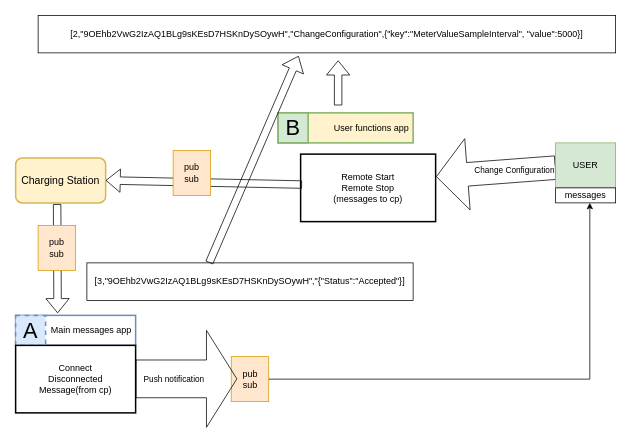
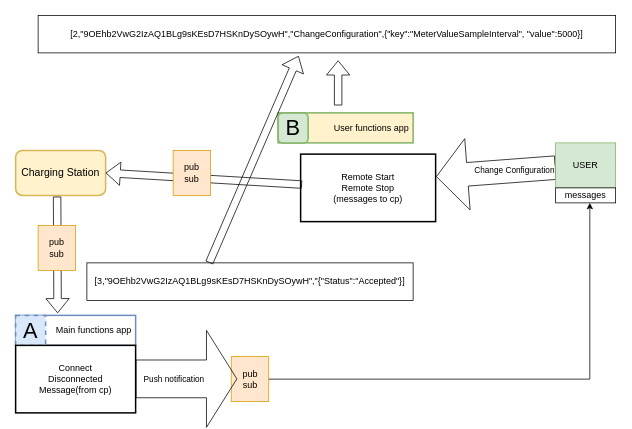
  <mxCell id="0" />
  <mxCell id="1" parent="0" />
  <mxCell id="2" value="&lt;div&gt;User functions app&amp;nbsp; &lt;br&gt;&lt;/div&gt;" style="rounded=0;whiteSpace=wrap;html=1;align=right;strokeWidth=2;strokeColor=#82B366;fillColor=#fff2cc;" vertex="1" parent="1"><mxGeometry x="370" y="150" width="180" height="40" as="geometry" /></mxCell>
- <mxCell id="3" value="&lt;font style=&quot;font-size: 29px;&quot;&gt;B&lt;/font&gt;" style="rounded=0;whiteSpace=wrap;html=1;fillColor=#d5e8d4;strokeColor=#82B366;strokeWidth=2;" vertex="1" parent="1"><mxGeometry x="370" y="150" width="40" height="40" as="geometry" /></mxCell>
+ <mxCell id="3" value="&lt;font style=&quot;font-size: 29px;&quot;&gt;B&lt;/font&gt;" style="whiteSpace=wrap;html=1;fillColor=#d5e8d4;strokeColor=#82B366;strokeWidth=2;rounded=1;" vertex="1" parent="1"><mxGeometry x="370" y="150" width="40" height="40" as="geometry" /></mxCell>
  <mxCell id="4" value="Remote Start &lt;br&gt;Remote Stop&lt;br&gt;(messages to cp)" style="rounded=0;whiteSpace=wrap;html=1;strokeWidth=2;" vertex="1" parent="1"><mxGeometry x="400" y="205" width="180" height="90" as="geometry" /></mxCell>
  <mxCell id="5" value="" style="shape=flexArrow;endArrow=classic;html=1;rounded=0;entryX=1.003;entryY=0.334;entryDx=0;entryDy=0;entryPerimeter=0;endWidth=62.857;endSize=13.5;width=31.429;" edge="1" parent="1" source="8" target="4"><mxGeometry width="50" height="50" relative="1" as="geometry"><mxPoint x="770" y="220" as="sourcePoint" /><mxPoint x="620" y="220" as="targetPoint" /></mxGeometry></mxCell>
  <mxCell id="6" value="Change Configuration" style="edgeLabel;html=1;align=center;verticalAlign=middle;resizable=0;points=[];" vertex="1" connectable="0" parent="5"><mxGeometry x="-0.295" y="-1" relative="1" as="geometry"><mxPoint as="offset" /></mxGeometry></mxCell>
  <mxCell id="7" value="" style="shape=flexArrow;endArrow=classic;html=1;rounded=0;" edge="1" parent="1" target="8"><mxGeometry width="50" height="50" relative="1" as="geometry"><mxPoint x="810" y="220" as="sourcePoint" /><mxPoint x="660" y="220" as="targetPoint" /></mxGeometry></mxCell>
  <mxCell id="8" value="USER" style="rounded=0;whiteSpace=wrap;html=1;fillColor=#d5e8d4;strokeColor=#82b366;" vertex="1" parent="1"><mxGeometry x="740" y="190" width="80" height="60" as="geometry" /></mxCell>
  <mxCell id="9" value="messages" style="rounded=0;whiteSpace=wrap;html=1;" vertex="1" parent="1"><mxGeometry x="740" y="250" width="80" height="20" as="geometry" /></mxCell>
- <mxCell id="10" value="Charging Station&lt;br style=&quot;font-size: 14px;&quot;&gt;" style="rounded=1;whiteSpace=wrap;html=1;strokeWidth=2;fontSize=14;fillColor=#fff2cc;strokeColor=#d6b656;" vertex="1" parent="1"><mxGeometry x="20" y="210" width="120" height="60" as="geometry" /></mxCell>
+ <mxCell id="10" value="Charging Station&lt;br style=&quot;font-size: 14px;&quot;&gt;" style="rounded=1;whiteSpace=wrap;html=1;strokeWidth=2;fontSize=14;fillColor=#fff2cc;strokeColor=#d6b656;" vertex="1" parent="1"><mxGeometry x="20" y="200" width="120" height="60" as="geometry" /></mxCell>
  <mxCell id="11" value="" style="shape=flexArrow;endArrow=classic;html=1;rounded=0;exitX=0.01;exitY=0.451;exitDx=0;exitDy=0;exitPerimeter=0;entryX=1;entryY=0.5;entryDx=0;entryDy=0;" edge="1" parent="1" source="4" target="10"><mxGeometry width="50" height="50" relative="1" as="geometry"><mxPoint x="250" y="229.65" as="sourcePoint" /><mxPoint x="181.72" y="230.36" as="targetPoint" /></mxGeometry></mxCell>
- <mxCell id="12" value="&lt;div&gt;Main messages app&amp;nbsp; &lt;br&gt;&lt;/div&gt;" style="rounded=0;whiteSpace=wrap;html=1;align=right;strokeWidth=2;strokeColor=#6C8EBF;" vertex="1" parent="1"><mxGeometry x="20" y="420" width="160" height="40" as="geometry" /></mxCell>
+ <mxCell id="12" value="&lt;div&gt;Main functions app&amp;nbsp; &lt;br&gt;&lt;/div&gt;" style="rounded=0;whiteSpace=wrap;html=1;align=right;strokeWidth=2;strokeColor=#6C8EBF;" vertex="1" parent="1"><mxGeometry x="20" y="420" width="160" height="40" as="geometry" /></mxCell>
  <mxCell id="13" value="&lt;font style=&quot;font-size: 29px;&quot;&gt;A&lt;/font&gt;" style="rounded=0;whiteSpace=wrap;html=1;fillColor=#dae8fc;strokeColor=#6c8ebf;strokeWidth=2;dashed=1;" vertex="1" parent="1"><mxGeometry x="20" y="420" width="40" height="40" as="geometry" /></mxCell>
  <mxCell id="14" value="Connect&lt;br&gt;Disconnected&lt;br&gt;Message(from cp)" style="rounded=0;whiteSpace=wrap;html=1;strokeWidth=2;" vertex="1" parent="1"><mxGeometry x="20" y="460" width="160" height="90" as="geometry" /></mxCell>
  <mxCell id="15" value="" style="shape=flexArrow;endArrow=classic;html=1;rounded=0;exitX=0.461;exitY=1.027;exitDx=0;exitDy=0;exitPerimeter=0;entryX=0.35;entryY=-0.072;entryDx=0;entryDy=0;entryPerimeter=0;" edge="1" parent="1" source="10" target="12"><mxGeometry width="50" height="50" relative="1" as="geometry"><mxPoint x="350" y="320" as="sourcePoint" /><mxPoint x="240" y="320.35" as="targetPoint" /></mxGeometry></mxCell>
  <mxCell id="16" value="[2,&quot;9OEhb2VwG2IzAQ1BLg9sKEsD7HSKnDySOywH&quot;,&quot;ChangeConfiguration&quot;,{&quot;key&quot;:&quot;MeterValueSampleInterval&quot;, &quot;value&quot;:5000}]" style="rounded=0;whiteSpace=wrap;html=1;" vertex="1" parent="1"><mxGeometry x="50" y="20" width="770" height="50" as="geometry" /></mxCell>
  <mxCell id="17" value="" style="shape=flexArrow;endArrow=classic;html=1;rounded=0;" edge="1" parent="1"><mxGeometry width="50" height="50" relative="1" as="geometry"><mxPoint x="450" y="140" as="sourcePoint" /><mxPoint x="450" y="80" as="targetPoint" /></mxGeometry></mxCell>
  <mxCell id="18" value="[3,&quot;9OEhb2VwG2IzAQ1BLg9sKEsD7HSKnDySOywH&quot;,&quot;{&quot;Status&quot;:&quot;Accepted&quot;}]" style="rounded=0;whiteSpace=wrap;html=1;" vertex="1" parent="1"><mxGeometry x="115" y="350" width="435" height="50" as="geometry" /></mxCell>
  <mxCell id="19" value="pub&lt;br&gt;sub" style="rounded=0;whiteSpace=wrap;html=1;fillColor=#ffe6cc;strokeColor=#d79b00;" vertex="1" parent="1"><mxGeometry x="230" y="200" width="50" height="60" as="geometry" /></mxCell>
  <mxCell id="20" value="pub&lt;br&gt;sub" style="rounded=0;whiteSpace=wrap;html=1;fillColor=#ffe6cc;strokeColor=#d79b00;" vertex="1" parent="1"><mxGeometry x="50" y="300" width="50" height="60" as="geometry" /></mxCell>
  <mxCell id="21" value="" style="shape=flexArrow;endArrow=classic;html=1;rounded=0;exitX=0.375;exitY=-0.002;exitDx=0;exitDy=0;exitPerimeter=0;entryX=0.451;entryY=1.081;entryDx=0;entryDy=0;entryPerimeter=0;" edge="1" parent="1" source="18" target="16"><mxGeometry width="50" height="50" relative="1" as="geometry"><mxPoint x="290" y="320" as="sourcePoint" /><mxPoint x="190" y="330" as="targetPoint" /></mxGeometry></mxCell>
  <mxCell id="22" value="pub&lt;br&gt;sub" style="rounded=0;whiteSpace=wrap;html=1;fillColor=#ffe6cc;strokeColor=#d79b00;" vertex="1" parent="1"><mxGeometry x="307.5" y="475" width="50" height="60" as="geometry" /></mxCell>
  <mxCell id="23" value="" style="shape=flexArrow;endArrow=classic;html=1;rounded=0;exitX=0.461;exitY=1.027;exitDx=0;exitDy=0;exitPerimeter=0;endWidth=77.931;endSize=13.179;width=50.345;" edge="1" parent="1"><mxGeometry width="50" height="50" relative="1" as="geometry"><mxPoint x="180" y="504.66" as="sourcePoint" /><mxPoint x="315.5" y="504.66" as="targetPoint" /></mxGeometry></mxCell>
  <mxCell id="24" value="Push notification" style="edgeLabel;html=1;align=center;verticalAlign=middle;resizable=0;points=[];" vertex="1" connectable="0" parent="23"><mxGeometry x="0.142" y="-7" relative="1" as="geometry"><mxPoint x="-27" y="-7" as="offset" /></mxGeometry></mxCell>
  <mxCell id="25" style="edgeStyle=orthogonalEdgeStyle;rounded=0;orthogonalLoop=1;jettySize=auto;html=1;entryX=0.57;entryY=0.995;entryDx=0;entryDy=0;entryPerimeter=0;" edge="1" parent="1" source="22" target="9"><mxGeometry relative="1" as="geometry" /></mxCell>
